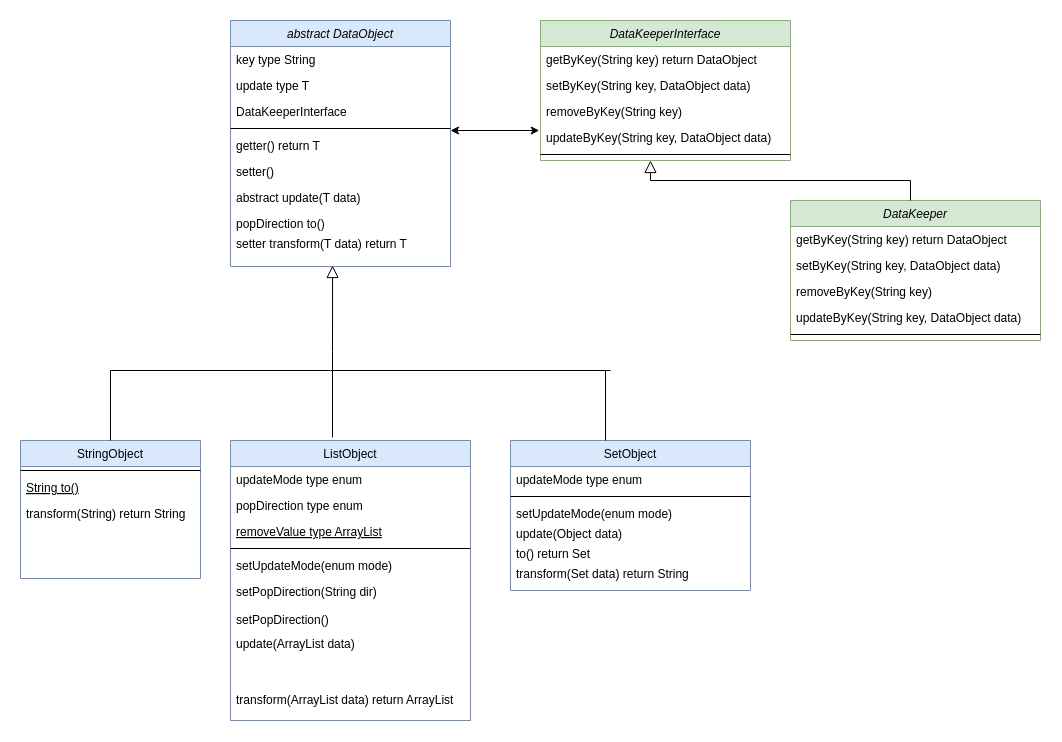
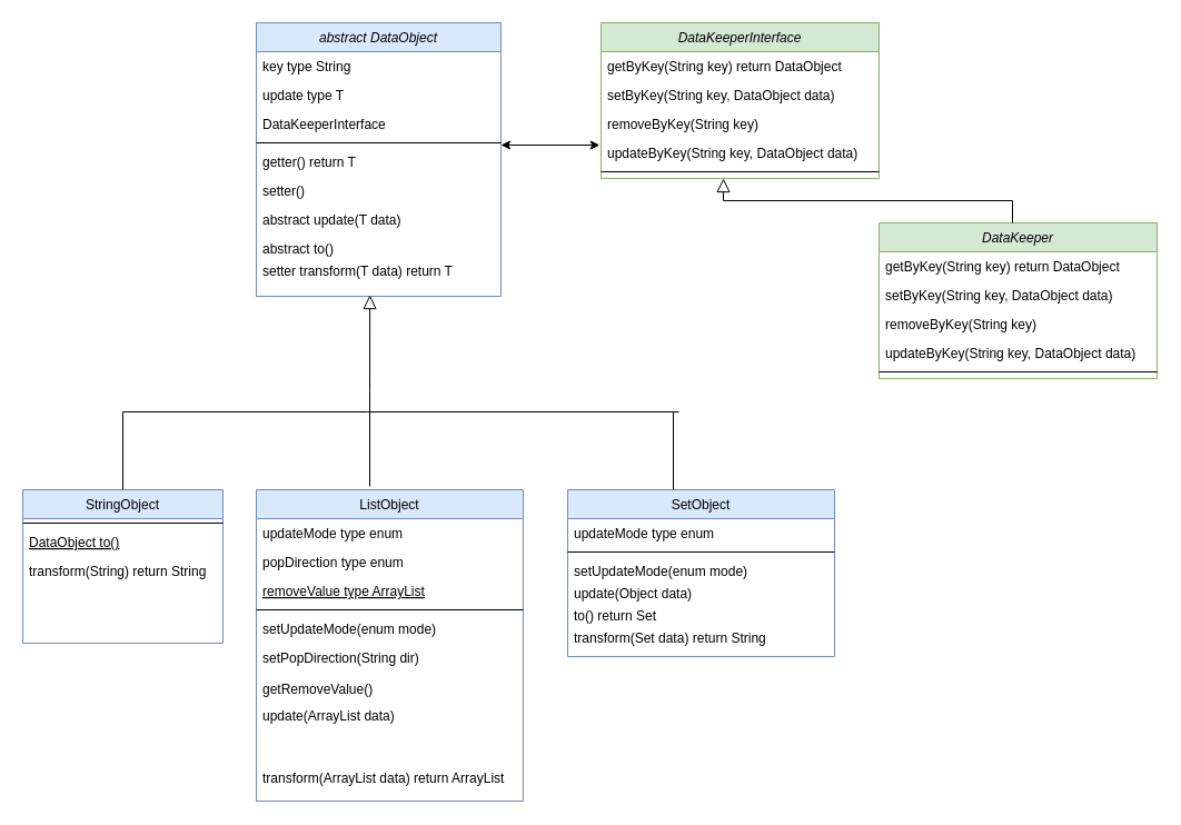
  <mxCell id="0" />
  <mxCell id="1" parent="0" />
  <mxCell id="2" value="abstract DataObject" style="swimlane;fontStyle=2;align=center;verticalAlign=top;childLayout=stackLayout;horizontal=1;startSize=26;horizontalStack=0;resizeParent=1;resizeLast=0;collapsible=1;marginBottom=0;rounded=0;shadow=0;strokeWidth=1;fillColor=#dae8fc;strokeColor=#6c8ebf;" parent="1" vertex="1"><mxGeometry x="230" y="20" width="220" height="246" as="geometry"><mxRectangle x="230" y="140" width="160" height="26" as="alternateBounds" /></mxGeometry></mxCell>
  <mxCell id="3" value="key type String" style="text;align=left;verticalAlign=top;spacingLeft=4;spacingRight=4;overflow=hidden;rotatable=0;points=[[0,0.5],[1,0.5]];portConstraint=eastwest;" parent="2" vertex="1"><mxGeometry y="26" width="220" height="26" as="geometry" /></mxCell>
  <mxCell id="4" value="update type T" style="text;align=left;verticalAlign=top;spacingLeft=4;spacingRight=4;overflow=hidden;rotatable=0;points=[[0,0.5],[1,0.5]];portConstraint=eastwest;rounded=0;shadow=0;html=0;" parent="2" vertex="1"><mxGeometry y="52" width="220" height="26" as="geometry" /></mxCell>
  <mxCell id="5" value="DataKeeperInterface" style="text;align=left;verticalAlign=top;spacingLeft=4;spacingRight=4;overflow=hidden;rotatable=0;points=[[0,0.5],[1,0.5]];portConstraint=eastwest;rounded=0;shadow=0;html=0;" parent="2" vertex="1"><mxGeometry y="78" width="220" height="26" as="geometry" /></mxCell>
  <mxCell id="6" value="" style="line;html=1;strokeWidth=1;align=left;verticalAlign=middle;spacingTop=-1;spacingLeft=3;spacingRight=3;rotatable=0;labelPosition=right;points=[];portConstraint=eastwest;" parent="2" vertex="1"><mxGeometry y="104" width="220" height="8" as="geometry" /></mxCell>
  <mxCell id="7" value="getter() return T" style="text;align=left;verticalAlign=top;spacingLeft=4;spacingRight=4;overflow=hidden;rotatable=0;points=[[0,0.5],[1,0.5]];portConstraint=eastwest;" parent="2" vertex="1"><mxGeometry y="112" width="220" height="26" as="geometry" /></mxCell>
  <mxCell id="8" value="setter()" style="text;align=left;verticalAlign=top;spacingLeft=4;spacingRight=4;overflow=hidden;rotatable=0;points=[[0,0.5],[1,0.5]];portConstraint=eastwest;" vertex="1" parent="2"><mxGeometry y="138" width="220" height="26" as="geometry" /></mxCell>
  <mxCell id="9" value="abstract update(T data)&#10;" style="text;align=left;verticalAlign=top;spacingLeft=4;spacingRight=4;overflow=hidden;rotatable=0;points=[[0,0.5],[1,0.5]];portConstraint=eastwest;" vertex="1" parent="2"><mxGeometry y="164" width="220" height="82" as="geometry" /></mxCell>
- <mxCell id="10" value="popDirection to()" style="text;align=left;verticalAlign=top;spacingLeft=4;spacingRight=4;overflow=hidden;rotatable=0;points=[[0,0.5],[1,0.5]];portConstraint=eastwest;" vertex="1" parent="1"><mxGeometry x="230" y="210" width="160" height="26" as="geometry" /></mxCell>
+ <mxCell id="10" value="abstract to()" style="text;align=left;verticalAlign=top;spacingLeft=4;spacingRight=4;overflow=hidden;rotatable=0;points=[[0,0.5],[1,0.5]];portConstraint=eastwest;" vertex="1" parent="1"><mxGeometry x="230" y="210" width="160" height="26" as="geometry" /></mxCell>
  <mxCell id="11" value="setter transform(T data) return T" style="text;align=left;verticalAlign=top;spacingLeft=4;spacingRight=4;overflow=hidden;rotatable=0;points=[[0,0.5],[1,0.5]];portConstraint=eastwest;" vertex="1" parent="1"><mxGeometry x="230" y="230" width="220" height="26" as="geometry" /></mxCell>
  <mxCell id="12" value="StringObject" style="swimlane;fontStyle=0;align=center;verticalAlign=top;childLayout=stackLayout;horizontal=1;startSize=26;horizontalStack=0;resizeParent=1;resizeLast=0;collapsible=1;marginBottom=0;rounded=0;shadow=0;strokeWidth=1;fillColor=#dae8fc;strokeColor=#6c8ebf;swimlaneFillColor=#ffffff;" parent="1" vertex="1"><mxGeometry x="20" y="440" width="180" height="138" as="geometry"><mxRectangle x="130" y="380" width="160" height="26" as="alternateBounds" /></mxGeometry></mxCell>
  <mxCell id="13" value="" style="line;html=1;strokeWidth=1;align=left;verticalAlign=middle;spacingTop=-1;spacingLeft=3;spacingRight=3;rotatable=0;labelPosition=right;points=[];portConstraint=eastwest;" parent="12" vertex="1"><mxGeometry y="26" width="180" height="8" as="geometry" /></mxCell>
- <mxCell id="14" value="String to()" style="text;align=left;verticalAlign=top;spacingLeft=4;spacingRight=4;overflow=hidden;rotatable=0;points=[[0,0.5],[1,0.5]];portConstraint=eastwest;fontStyle=4" parent="12" vertex="1"><mxGeometry y="34" width="180" height="26" as="geometry" /></mxCell>
+ <mxCell id="14" value="DataObject to()" style="text;align=left;verticalAlign=top;spacingLeft=4;spacingRight=4;overflow=hidden;rotatable=0;points=[[0,0.5],[1,0.5]];portConstraint=eastwest;fontStyle=4" parent="12" vertex="1"><mxGeometry y="34" width="180" height="26" as="geometry" /></mxCell>
  <mxCell id="15" value="transform(String) return String" style="text;align=left;verticalAlign=top;spacingLeft=4;spacingRight=4;overflow=hidden;rotatable=0;points=[[0,0.5],[1,0.5]];portConstraint=eastwest;" parent="12" vertex="1"><mxGeometry y="60" width="180" height="26" as="geometry" /></mxCell>
  <mxCell id="16" value="DataKeeperInterface" style="swimlane;fontStyle=2;align=center;verticalAlign=top;childLayout=stackLayout;horizontal=1;startSize=26;horizontalStack=0;resizeParent=1;resizeLast=0;collapsible=1;marginBottom=0;rounded=0;shadow=0;strokeWidth=1;fillColor=#d5e8d4;strokeColor=#82b366;" vertex="1" parent="1"><mxGeometry x="540" y="20" width="250" height="140" as="geometry"><mxRectangle x="230" y="140" width="160" height="26" as="alternateBounds" /></mxGeometry></mxCell>
  <mxCell id="17" value="getByKey(String key) return DataObject" style="text;align=left;verticalAlign=top;spacingLeft=4;spacingRight=4;overflow=hidden;rotatable=0;points=[[0,0.5],[1,0.5]];portConstraint=eastwest;" vertex="1" parent="16"><mxGeometry y="26" width="250" height="26" as="geometry" /></mxCell>
  <mxCell id="18" value="setByKey(String key, DataObject data)" style="text;align=left;verticalAlign=top;spacingLeft=4;spacingRight=4;overflow=hidden;rotatable=0;points=[[0,0.5],[1,0.5]];portConstraint=eastwest;rounded=0;shadow=0;html=0;" vertex="1" parent="16"><mxGeometry y="52" width="250" height="26" as="geometry" /></mxCell>
  <mxCell id="19" value="removeByKey(String key)" style="text;align=left;verticalAlign=top;spacingLeft=4;spacingRight=4;overflow=hidden;rotatable=0;points=[[0,0.5],[1,0.5]];portConstraint=eastwest;rounded=0;shadow=0;html=0;" vertex="1" parent="16"><mxGeometry y="78" width="250" height="26" as="geometry" /></mxCell>
  <mxCell id="20" value="updateByKey(String key, DataObject data)" style="text;align=left;verticalAlign=top;spacingLeft=4;spacingRight=4;overflow=hidden;rotatable=0;points=[[0,0.5],[1,0.5]];portConstraint=eastwest;" vertex="1" parent="16"><mxGeometry y="104" width="250" height="26" as="geometry" /></mxCell>
  <mxCell id="21" value="" style="line;html=1;strokeWidth=1;align=left;verticalAlign=middle;spacingTop=-1;spacingLeft=3;spacingRight=3;rotatable=0;labelPosition=right;points=[];portConstraint=eastwest;" vertex="1" parent="16"><mxGeometry y="130" width="250" height="8" as="geometry" /></mxCell>
  <mxCell id="22" value="ListObject" style="swimlane;fontStyle=0;align=center;verticalAlign=top;childLayout=stackLayout;horizontal=1;startSize=26;horizontalStack=0;resizeParent=1;resizeLast=0;collapsible=1;marginBottom=0;rounded=0;shadow=0;strokeWidth=1;fillColor=#dae8fc;strokeColor=#6c8ebf;" vertex="1" parent="1"><mxGeometry x="230" y="440" width="240" height="280" as="geometry"><mxRectangle x="130" y="380" width="160" height="26" as="alternateBounds" /></mxGeometry></mxCell>
  <mxCell id="23" value="updateMode type enum" style="text;align=left;verticalAlign=top;spacingLeft=4;spacingRight=4;overflow=hidden;rotatable=0;points=[[0,0.5],[1,0.5]];portConstraint=eastwest;" vertex="1" parent="22"><mxGeometry y="26" width="240" height="26" as="geometry" /></mxCell>
  <mxCell id="24" value="popDirection type enum" style="text;align=left;verticalAlign=top;spacingLeft=4;spacingRight=4;overflow=hidden;rotatable=0;points=[[0,0.5],[1,0.5]];portConstraint=eastwest;rounded=0;shadow=0;html=0;" vertex="1" parent="22"><mxGeometry y="52" width="240" height="26" as="geometry" /></mxCell>
  <mxCell id="25" value="removeValue type ArrayList" style="text;align=left;verticalAlign=top;spacingLeft=4;spacingRight=4;overflow=hidden;rotatable=0;points=[[0,0.5],[1,0.5]];portConstraint=eastwest;fontStyle=4" vertex="1" parent="22"><mxGeometry y="78" width="240" height="26" as="geometry" /></mxCell>
  <mxCell id="26" value="" style="line;html=1;strokeWidth=1;align=left;verticalAlign=middle;spacingTop=-1;spacingLeft=3;spacingRight=3;rotatable=0;labelPosition=right;points=[];portConstraint=eastwest;" vertex="1" parent="22"><mxGeometry y="104" width="240" height="8" as="geometry" /></mxCell>
  <mxCell id="27" value="setUpdateMode(enum mode)" style="text;align=left;verticalAlign=top;spacingLeft=4;spacingRight=4;overflow=hidden;rotatable=0;points=[[0,0.5],[1,0.5]];portConstraint=eastwest;" vertex="1" parent="22"><mxGeometry y="112" width="240" height="28" as="geometry" /></mxCell>
  <mxCell id="28" value="setPopDirection(String dir)" style="text;align=left;verticalAlign=top;spacingLeft=4;spacingRight=4;overflow=hidden;rotatable=0;points=[[0,0.5],[1,0.5]];portConstraint=eastwest;" vertex="1" parent="1"><mxGeometry x="230" y="578" width="160" height="28" as="geometry" /></mxCell>
- <mxCell id="29" value="setPopDirection() " style="text;align=left;verticalAlign=top;spacingLeft=4;spacingRight=4;overflow=hidden;rotatable=0;points=[[0,0.5],[1,0.5]];portConstraint=eastwest;" vertex="1" parent="1"><mxGeometry x="230" y="606" width="160" height="28" as="geometry" /></mxCell>
+ <mxCell id="29" value="getRemoveValue() " style="text;align=left;verticalAlign=top;spacingLeft=4;spacingRight=4;overflow=hidden;rotatable=0;points=[[0,0.5],[1,0.5]];portConstraint=eastwest;" vertex="1" parent="1"><mxGeometry x="230" y="606" width="160" height="28" as="geometry" /></mxCell>
  <mxCell id="30" value="update(ArrayList data)" style="text;align=left;verticalAlign=top;spacingLeft=4;spacingRight=4;overflow=hidden;rotatable=0;points=[[0,0.5],[1,0.5]];portConstraint=eastwest;" vertex="1" parent="1"><mxGeometry x="230" y="630" width="160" height="28" as="geometry" /></mxCell>
  <mxCell id="31" value="DataKeeper" style="swimlane;fontStyle=2;align=center;verticalAlign=top;childLayout=stackLayout;horizontal=1;startSize=26;horizontalStack=0;resizeParent=1;resizeLast=0;collapsible=1;marginBottom=0;rounded=0;shadow=0;strokeWidth=1;fillColor=#d5e8d4;strokeColor=#82b366;" vertex="1" parent="1"><mxGeometry x="790" y="200" width="250" height="140" as="geometry"><mxRectangle x="230" y="140" width="160" height="26" as="alternateBounds" /></mxGeometry></mxCell>
  <mxCell id="32" value="getByKey(String key) return DataObject" style="text;align=left;verticalAlign=top;spacingLeft=4;spacingRight=4;overflow=hidden;rotatable=0;points=[[0,0.5],[1,0.5]];portConstraint=eastwest;" vertex="1" parent="31"><mxGeometry y="26" width="250" height="26" as="geometry" /></mxCell>
  <mxCell id="33" value="setByKey(String key, DataObject data)" style="text;align=left;verticalAlign=top;spacingLeft=4;spacingRight=4;overflow=hidden;rotatable=0;points=[[0,0.5],[1,0.5]];portConstraint=eastwest;rounded=0;shadow=0;html=0;" vertex="1" parent="31"><mxGeometry y="52" width="250" height="26" as="geometry" /></mxCell>
  <mxCell id="34" value="removeByKey(String key)" style="text;align=left;verticalAlign=top;spacingLeft=4;spacingRight=4;overflow=hidden;rotatable=0;points=[[0,0.5],[1,0.5]];portConstraint=eastwest;rounded=0;shadow=0;html=0;" vertex="1" parent="31"><mxGeometry y="78" width="250" height="26" as="geometry" /></mxCell>
  <mxCell id="35" value="updateByKey(String key, DataObject data)" style="text;align=left;verticalAlign=top;spacingLeft=4;spacingRight=4;overflow=hidden;rotatable=0;points=[[0,0.5],[1,0.5]];portConstraint=eastwest;" vertex="1" parent="31"><mxGeometry y="104" width="250" height="26" as="geometry" /></mxCell>
  <mxCell id="36" value="" style="line;html=1;strokeWidth=1;align=left;verticalAlign=middle;spacingTop=-1;spacingLeft=3;spacingRight=3;rotatable=0;labelPosition=right;points=[];portConstraint=eastwest;" vertex="1" parent="31"><mxGeometry y="130" width="250" height="8" as="geometry" /></mxCell>
  <mxCell id="37" value="transform(ArrayList data) return ArrayList" style="text;align=left;verticalAlign=top;spacingLeft=4;spacingRight=4;overflow=hidden;rotatable=0;points=[[0,0.5],[1,0.5]];portConstraint=eastwest;" vertex="1" parent="1"><mxGeometry x="230" y="686" width="250" height="28" as="geometry" /></mxCell>
  <mxCell id="38" value="" style="endArrow=block;endSize=10;endFill=0;shadow=0;strokeWidth=1;rounded=0;edgeStyle=elbowEdgeStyle;elbow=vertical;entryX=0.464;entryY=0.988;entryDx=0;entryDy=0;entryPerimeter=0;" edge="1" parent="1" target="9"><mxGeometry width="160" relative="1" as="geometry"><mxPoint x="332" y="437" as="sourcePoint" /><mxPoint x="340.98" y="279.034" as="targetPoint" /></mxGeometry></mxCell>
  <mxCell id="39" value="" style="endArrow=none;html=1;" edge="1" parent="1"><mxGeometry width="50" height="50" relative="1" as="geometry"><mxPoint x="110" y="440" as="sourcePoint" /><mxPoint x="110" y="370" as="targetPoint" /></mxGeometry></mxCell>
  <mxCell id="40" value="" style="endArrow=none;html=1;" edge="1" parent="1"><mxGeometry width="50" height="50" relative="1" as="geometry"><mxPoint x="110" y="370" as="sourcePoint" /><mxPoint x="330" y="370" as="targetPoint" /></mxGeometry></mxCell>
  <mxCell id="41" value="update(Object data)" style="text;align=left;verticalAlign=top;spacingLeft=4;spacingRight=4;overflow=hidden;rotatable=0;points=[[0,0.5],[1,0.5]];portConstraint=eastwest;" vertex="1" parent="1"><mxGeometry x="510" y="520" width="160" height="28" as="geometry" /></mxCell>
  <mxCell id="42" value="to() return Set" style="text;align=left;verticalAlign=top;spacingLeft=4;spacingRight=4;overflow=hidden;rotatable=0;points=[[0,0.5],[1,0.5]];portConstraint=eastwest;" vertex="1" parent="1"><mxGeometry x="510" y="540" width="160" height="28" as="geometry" /></mxCell>
  <mxCell id="43" value="transform(Set data) return String" style="text;align=left;verticalAlign=top;spacingLeft=4;spacingRight=4;overflow=hidden;rotatable=0;points=[[0,0.5],[1,0.5]];portConstraint=eastwest;" vertex="1" parent="1"><mxGeometry x="510" y="560" width="250" height="28" as="geometry" /></mxCell>
  <mxCell id="44" value="SetObject" style="swimlane;fontStyle=0;align=center;verticalAlign=top;childLayout=stackLayout;horizontal=1;startSize=26;horizontalStack=0;resizeParent=1;resizeLast=0;collapsible=1;marginBottom=0;rounded=0;shadow=0;strokeWidth=1;fillColor=#dae8fc;strokeColor=#6c8ebf;" vertex="1" parent="1"><mxGeometry x="510" y="440" width="240" height="150" as="geometry"><mxRectangle x="130" y="380" width="160" height="26" as="alternateBounds" /></mxGeometry></mxCell>
  <mxCell id="45" value="updateMode type enum" style="text;align=left;verticalAlign=top;spacingLeft=4;spacingRight=4;overflow=hidden;rotatable=0;points=[[0,0.5],[1,0.5]];portConstraint=eastwest;" vertex="1" parent="44"><mxGeometry y="26" width="240" height="26" as="geometry" /></mxCell>
  <mxCell id="46" value="" style="line;html=1;strokeWidth=1;align=left;verticalAlign=middle;spacingTop=-1;spacingLeft=3;spacingRight=3;rotatable=0;labelPosition=right;points=[];portConstraint=eastwest;" vertex="1" parent="44"><mxGeometry y="52" width="240" height="8" as="geometry" /></mxCell>
  <mxCell id="47" value="setUpdateMode(enum mode)" style="text;align=left;verticalAlign=top;spacingLeft=4;spacingRight=4;overflow=hidden;rotatable=0;points=[[0,0.5],[1,0.5]];portConstraint=eastwest;" vertex="1" parent="44"><mxGeometry y="60" width="240" height="28" as="geometry" /></mxCell>
  <mxCell id="48" value="" style="endArrow=none;html=1;" edge="1" parent="1"><mxGeometry width="50" height="50" relative="1" as="geometry"><mxPoint x="605" y="440" as="sourcePoint" /><mxPoint x="605" y="370" as="targetPoint" /></mxGeometry></mxCell>
  <mxCell id="49" value="" style="endArrow=none;html=1;" edge="1" parent="1"><mxGeometry width="50" height="50" relative="1" as="geometry"><mxPoint x="330" y="370" as="sourcePoint" /><mxPoint x="610" y="370" as="targetPoint" /></mxGeometry></mxCell>
  <mxCell id="50" value="" style="endArrow=classic;startArrow=classic;html=1;entryX=-0.005;entryY=1.231;entryDx=0;entryDy=0;entryPerimeter=0;" edge="1" parent="1" target="19"><mxGeometry width="50" height="50" relative="1" as="geometry"><mxPoint x="450" y="130" as="sourcePoint" /><mxPoint x="500" y="80" as="targetPoint" /></mxGeometry></mxCell>
  <mxCell id="51" value="" style="endArrow=block;endSize=10;endFill=0;shadow=0;strokeWidth=1;rounded=0;edgeStyle=elbowEdgeStyle;elbow=vertical;exitX=0.5;exitY=0;exitDx=0;exitDy=0;" edge="1" parent="1"><mxGeometry width="160" relative="1" as="geometry"><mxPoint x="910" y="200" as="sourcePoint" /><mxPoint x="650" y="160" as="targetPoint" /></mxGeometry></mxCell>
